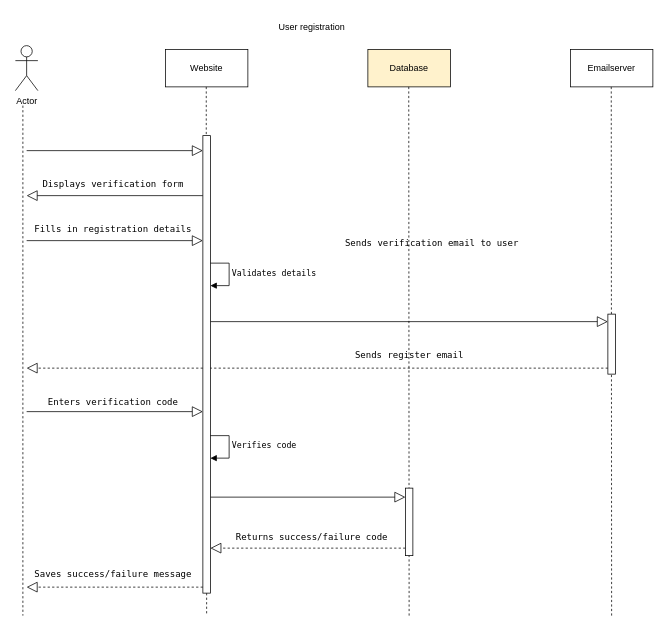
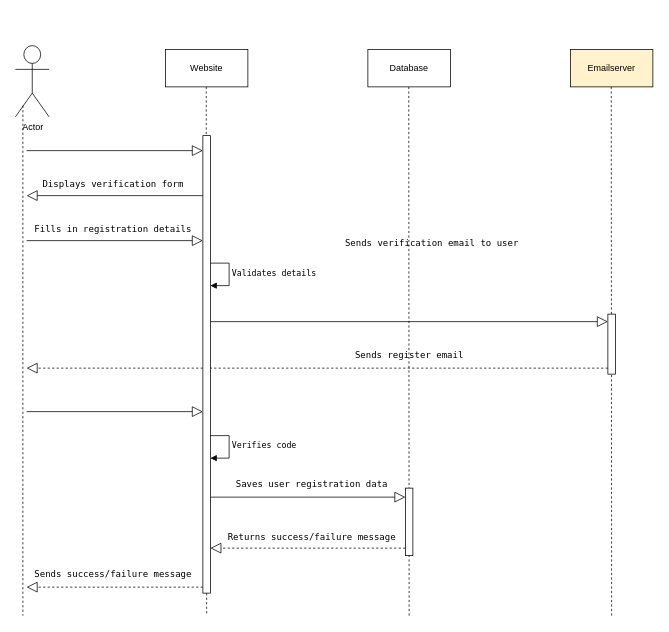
  <mxCell id="0" />
  <mxCell id="1" parent="0" />
- <mxCell id="2" value="Actor" style="shape=umlActor;verticalLabelPosition=bottom;verticalAlign=top;html=1;outlineConnect=0;" parent="1" vertex="1"><mxGeometry x="20" y="60" width="30" height="60" as="geometry" /></mxCell>
- <mxCell id="3" value="Database" style="html=1;whiteSpace=wrap;fillColor=#fff2cc;" parent="1" vertex="1"><mxGeometry x="490" y="65" width="110" height="50" as="geometry" /></mxCell>
+ <mxCell id="2" value="Actor" style="shape=umlActor;verticalLabelPosition=bottom;verticalAlign=top;html=1;outlineConnect=0;" parent="1" vertex="1"><mxGeometry x="20" y="60" width="45" height="95" as="geometry" /></mxCell>
+ <mxCell id="3" value="Database" style="html=1;whiteSpace=wrap;" parent="1" vertex="1"><mxGeometry x="490" y="65" width="110" height="50" as="geometry" /></mxCell>
  <mxCell id="4" value="Website" style="html=1;whiteSpace=wrap;" parent="1" vertex="1"><mxGeometry x="220" y="65" width="110" height="50" as="geometry" /></mxCell>
- <mxCell id="5" value="Emailserver" style="html=1;whiteSpace=wrap;" parent="1" vertex="1"><mxGeometry x="760" y="65" width="110" height="50" as="geometry" /></mxCell>
+ <mxCell id="5" value="Emailserver" style="html=1;whiteSpace=wrap;fillColor=#fff2cc;" parent="1" vertex="1"><mxGeometry x="760" y="65" width="110" height="50" as="geometry" /></mxCell>
  <mxCell id="6" value="" style="endArrow=none;dashed=1;endFill=0;endSize=12;html=1;rounded=0;" parent="1" edge="1"><mxGeometry width="160" relative="1" as="geometry"><mxPoint x="30" y="140" as="sourcePoint" /><mxPoint x="30" y="820" as="targetPoint" /></mxGeometry></mxCell>
  <mxCell id="7" value="" style="endArrow=none;dashed=1;endFill=0;endSize=12;html=1;rounded=0;" parent="1" source="31" edge="1"><mxGeometry width="160" relative="1" as="geometry"><mxPoint x="274.5" y="115" as="sourcePoint" /><mxPoint x="275" y="820" as="targetPoint" /></mxGeometry></mxCell>
  <mxCell id="8" value="" style="endArrow=none;dashed=1;endFill=0;endSize=12;html=1;rounded=0;" parent="1" edge="1"><mxGeometry width="160" relative="1" as="geometry"><mxPoint x="544.5" y="115" as="sourcePoint" /><mxPoint x="545" y="820" as="targetPoint" /></mxGeometry></mxCell>
  <mxCell id="9" value="" style="endArrow=none;dashed=1;endFill=0;endSize=12;html=1;rounded=0;" parent="1" edge="1"><mxGeometry width="160" relative="1" as="geometry"><mxPoint x="814.5" y="115" as="sourcePoint" /><mxPoint x="815" y="820" as="targetPoint" /></mxGeometry></mxCell>
  <mxCell id="10" value="&lt;pre&gt;&lt;code class=&quot;!whitespace-pre hljs language-sql&quot;&gt;Displays verification form&lt;/code&gt;&lt;/pre&gt;" style="text;html=1;align=center;verticalAlign=middle;resizable=0;points=[];autosize=1;strokeColor=none;fillColor=none;" parent="1" vertex="1"><mxGeometry x="45" y="220" width="210" height="50" as="geometry" /></mxCell>
  <mxCell id="11" value="&lt;pre&gt;&lt;code class=&quot;!whitespace-pre hljs language-sql&quot;&gt;Fills in registration details&lt;/code&gt;&lt;/pre&gt;" style="text;html=1;align=center;verticalAlign=middle;resizable=0;points=[];autosize=1;strokeColor=none;fillColor=none;" parent="1" vertex="1"><mxGeometry x="35" y="280" width="230" height="50" as="geometry" /></mxCell>
  <mxCell id="12" value="&lt;pre&gt;&lt;code class=&quot;!whitespace-pre hljs language-sql&quot;&gt;Sends verification email to &lt;span class=&quot;hljs-keyword&quot;&gt;user&lt;/span&gt;&lt;/code&gt;&lt;/pre&gt;" style="text;html=1;align=center;verticalAlign=middle;resizable=0;points=[];autosize=1;strokeColor=none;fillColor=none;" parent="1" vertex="1"><mxGeometry x="450" y="298" width="250" height="50" as="geometry" /></mxCell>
  <mxCell id="13" value="&lt;pre&gt;&lt;code class=&quot;!whitespace-pre hljs language-sql&quot;&gt;Sends register email&lt;/code&gt;&lt;/pre&gt;" style="text;html=1;align=center;verticalAlign=middle;resizable=0;points=[];autosize=1;strokeColor=none;fillColor=none;" parent="1" vertex="1"><mxGeometry x="450" y="448" width="190" height="50" as="geometry" /></mxCell>
- <mxCell id="14" value="&lt;pre&gt;&lt;code class=&quot;!whitespace-pre hljs language-sql&quot;&gt;Enters verification code&lt;/code&gt;&lt;/pre&gt;" style="text;html=1;align=center;verticalAlign=middle;resizable=0;points=[];autosize=1;strokeColor=none;fillColor=none;" parent="1" vertex="1"><mxGeometry x="55" y="510" width="190" height="50" as="geometry" /></mxCell>
- <mxCell id="16" value="&lt;pre&gt;&lt;code class=&quot;!whitespace-pre hljs language-sql&quot;&gt;Returns success/failure code&lt;/code&gt;&lt;/pre&gt;" style="text;html=1;align=center;verticalAlign=middle;resizable=0;points=[];autosize=1;strokeColor=none;fillColor=none;" parent="1" vertex="1"><mxGeometry x="295" y="690" width="240" height="50" as="geometry" /></mxCell>
- <mxCell id="17" value="&lt;pre&gt;&lt;code class=&quot;!whitespace-pre hljs language-sql&quot;&gt;Saves success/failure message&lt;/code&gt;&lt;/pre&gt;" style="text;html=1;align=center;verticalAlign=middle;resizable=0;points=[];autosize=1;strokeColor=none;fillColor=none;" parent="1" vertex="1"><mxGeometry x="35" y="740" width="230" height="50" as="geometry" /></mxCell>
+ <mxCell id="15" value="&lt;pre&gt;&lt;code class=&quot;!whitespace-pre hljs language-sql&quot;&gt;Saves user registration data&lt;/code&gt;&lt;/pre&gt;" style="text;html=1;align=center;verticalAlign=middle;resizable=0;points=[];autosize=1;strokeColor=none;fillColor=none;" parent="1" vertex="1"><mxGeometry x="305" y="620" width="220" height="50" as="geometry" /></mxCell>
+ <mxCell id="16" value="&lt;pre&gt;&lt;code class=&quot;!whitespace-pre hljs language-sql&quot;&gt;Returns success/failure message&lt;/code&gt;&lt;/pre&gt;" style="text;html=1;align=center;verticalAlign=middle;resizable=0;points=[];autosize=1;strokeColor=none;fillColor=none;" parent="1" vertex="1"><mxGeometry x="295" y="690" width="240" height="50" as="geometry" /></mxCell>
+ <mxCell id="17" value="&lt;pre&gt;&lt;code class=&quot;!whitespace-pre hljs language-sql&quot;&gt;Sends success/failure message&lt;/code&gt;&lt;/pre&gt;" style="text;html=1;align=center;verticalAlign=middle;resizable=0;points=[];autosize=1;strokeColor=none;fillColor=none;" parent="1" vertex="1"><mxGeometry x="35" y="740" width="230" height="50" as="geometry" /></mxCell>
  <mxCell id="18" value="" style="endArrow=block;endFill=0;endSize=12;html=1;rounded=0;" parent="1" edge="1"><mxGeometry width="160" relative="1" as="geometry"><mxPoint x="35" y="200" as="sourcePoint" /><mxPoint x="270" y="200" as="targetPoint" /></mxGeometry></mxCell>
  <mxCell id="19" value="" style="endArrow=block;endFill=0;endSize=12;html=1;rounded=0;" parent="1" edge="1"><mxGeometry width="160" relative="1" as="geometry"><mxPoint x="270" y="260" as="sourcePoint" /><mxPoint x="35" y="260" as="targetPoint" /></mxGeometry></mxCell>
  <mxCell id="20" value="" style="endArrow=block;endFill=0;endSize=12;html=1;rounded=0;" parent="1" edge="1"><mxGeometry width="160" relative="1" as="geometry"><mxPoint x="35" y="320" as="sourcePoint" /><mxPoint x="270" y="320" as="targetPoint" /></mxGeometry></mxCell>
  <mxCell id="21" value="&lt;pre&gt;&lt;code class=&quot;!whitespace-pre hljs language-sql&quot;&gt;Validates details&lt;/code&gt;&lt;/pre&gt;" style="html=1;align=left;spacingLeft=2;endArrow=block;rounded=0;edgeStyle=orthogonalEdgeStyle;curved=0;rounded=0;" parent="1" edge="1"><mxGeometry relative="1" as="geometry"><mxPoint x="275" y="350" as="sourcePoint" /><Array as="points"><mxPoint x="305" y="380" /></Array><mxPoint x="280" y="380" as="targetPoint" /></mxGeometry></mxCell>
  <mxCell id="22" value="" style="endArrow=block;endFill=0;endSize=12;html=1;rounded=0;" parent="1" edge="1"><mxGeometry width="160" relative="1" as="geometry"><mxPoint x="280" y="428" as="sourcePoint" /><mxPoint x="810" y="428" as="targetPoint" /></mxGeometry></mxCell>
  <mxCell id="23" value="" style="endArrow=block;dashed=1;endFill=0;endSize=12;html=1;rounded=0;" parent="1" source="28" edge="1"><mxGeometry width="160" relative="1" as="geometry"><mxPoint x="805" y="490" as="sourcePoint" /><mxPoint x="35" y="490" as="targetPoint" /></mxGeometry></mxCell>
  <mxCell id="24" value="" style="endArrow=block;endFill=0;endSize=12;html=1;rounded=0;" parent="1" edge="1"><mxGeometry width="160" relative="1" as="geometry"><mxPoint x="35" y="548" as="sourcePoint" /><mxPoint x="270" y="548" as="targetPoint" /></mxGeometry></mxCell>
  <mxCell id="25" value="" style="endArrow=block;endFill=0;endSize=12;html=1;rounded=0;" parent="1" edge="1"><mxGeometry width="160" relative="1" as="geometry"><mxPoint x="280" y="662" as="sourcePoint" /><mxPoint x="540" y="662" as="targetPoint" /></mxGeometry></mxCell>
  <mxCell id="26" value="" style="endArrow=block;dashed=1;endFill=0;endSize=12;html=1;rounded=0;" parent="1" edge="1"><mxGeometry width="160" relative="1" as="geometry"><mxPoint x="540" y="730" as="sourcePoint" /><mxPoint x="280" y="730" as="targetPoint" /></mxGeometry></mxCell>
  <mxCell id="27" value="" style="endArrow=block;dashed=1;endFill=0;endSize=12;html=1;rounded=0;" parent="1" edge="1"><mxGeometry width="160" relative="1" as="geometry"><mxPoint x="270" y="782" as="sourcePoint" /><mxPoint x="35" y="782" as="targetPoint" /></mxGeometry></mxCell>
  <mxCell id="28" value="" style="html=1;points=[];perimeter=orthogonalPerimeter;outlineConnect=0;targetShapes=umlLifeline;portConstraint=eastwest;newEdgeStyle={&quot;edgeStyle&quot;:&quot;elbowEdgeStyle&quot;,&quot;elbow&quot;:&quot;vertical&quot;,&quot;curved&quot;:0,&quot;rounded&quot;:0};" parent="1" vertex="1"><mxGeometry x="810" y="418" width="10" height="80" as="geometry" /></mxCell>
  <mxCell id="29" value="&lt;pre&gt;&lt;code class=&quot;!whitespace-pre hljs language-sql&quot;&gt;Verifies code&lt;/code&gt;&lt;/pre&gt;" style="html=1;align=left;spacingLeft=2;endArrow=block;rounded=0;edgeStyle=orthogonalEdgeStyle;curved=0;rounded=0;" parent="1" edge="1"><mxGeometry relative="1" as="geometry"><mxPoint x="275" y="580" as="sourcePoint" /><Array as="points"><mxPoint x="305" y="610" /></Array><mxPoint x="280" y="610" as="targetPoint" /></mxGeometry></mxCell>
  <mxCell id="30" value="" style="endArrow=none;dashed=1;endFill=0;endSize=12;html=1;rounded=0;" parent="1" target="31" edge="1"><mxGeometry width="160" relative="1" as="geometry"><mxPoint x="274.5" y="115" as="sourcePoint" /><mxPoint x="275" y="820" as="targetPoint" /></mxGeometry></mxCell>
  <mxCell id="31" value="" style="html=1;points=[];perimeter=orthogonalPerimeter;outlineConnect=0;targetShapes=umlLifeline;portConstraint=eastwest;newEdgeStyle={&quot;edgeStyle&quot;:&quot;elbowEdgeStyle&quot;,&quot;elbow&quot;:&quot;vertical&quot;,&quot;curved&quot;:0,&quot;rounded&quot;:0};" parent="1" vertex="1"><mxGeometry x="270" y="180" width="10" height="610" as="geometry" /></mxCell>
  <mxCell id="32" value="" style="html=1;points=[];perimeter=orthogonalPerimeter;outlineConnect=0;targetShapes=umlLifeline;portConstraint=eastwest;newEdgeStyle={&quot;edgeStyle&quot;:&quot;elbowEdgeStyle&quot;,&quot;elbow&quot;:&quot;vertical&quot;,&quot;curved&quot;:0,&quot;rounded&quot;:0};" parent="1" vertex="1"><mxGeometry x="540" y="650" width="10" height="90" as="geometry" /></mxCell>
- <mxCell id="33" value="User registration" style="text;html=1;align=center;verticalAlign=middle;resizable=0;points=[];autosize=1;strokeColor=none;fillColor=none;" vertex="1" parent="1"><mxGeometry x="355" width="120" height="30" as="geometry" y="20" /></mxCell>
